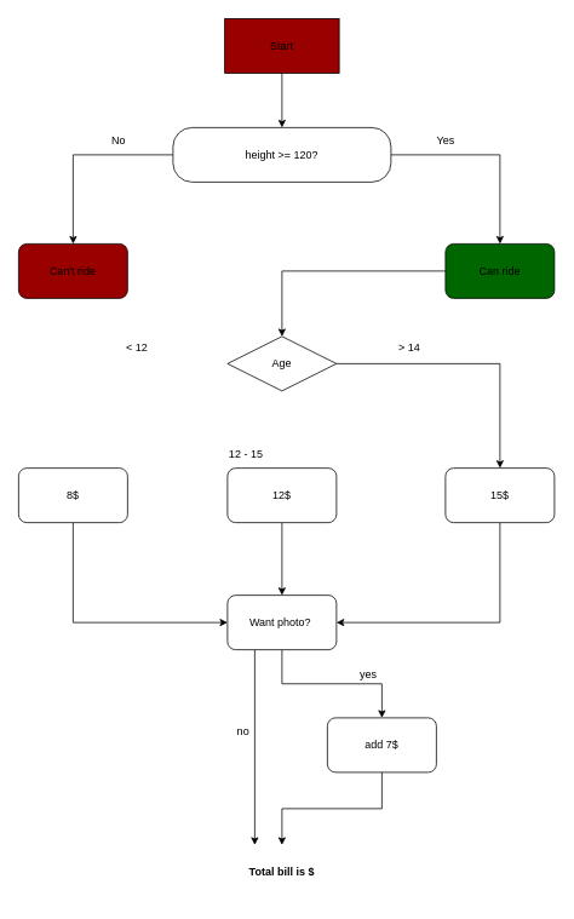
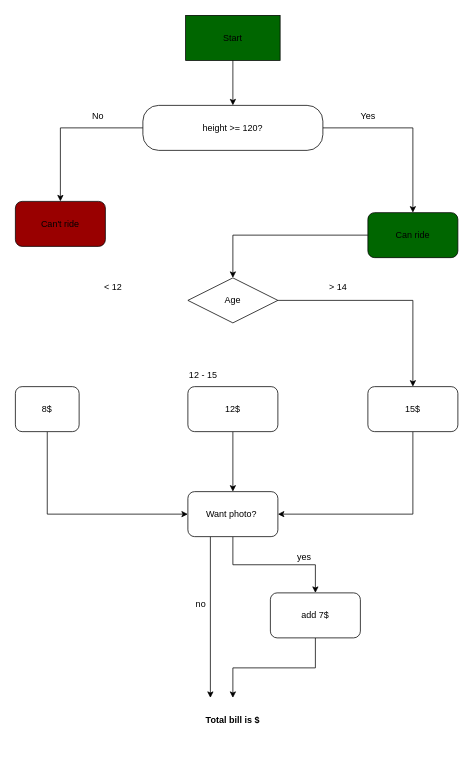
  <mxCell id="0" />
  <mxCell id="1" parent="0" />
  <mxCell id="2" style="edgeStyle=orthogonalEdgeStyle;rounded=0;orthogonalLoop=1;jettySize=auto;html=1;exitX=0;exitY=0.5;exitDx=0;exitDy=0;entryX=0.5;entryY=0;entryDx=0;entryDy=0;" parent="1" source="9" target="6" edge="1"><mxGeometry relative="1" as="geometry" /></mxCell>
  <mxCell id="3" style="edgeStyle=orthogonalEdgeStyle;rounded=0;orthogonalLoop=1;jettySize=auto;html=1;exitX=1;exitY=0.5;exitDx=0;exitDy=0;entryX=0.5;entryY=0;entryDx=0;entryDy=0;" parent="1" source="9" target="8" edge="1"><mxGeometry relative="1" as="geometry" /></mxCell>
  <mxCell id="4" style="edgeStyle=orthogonalEdgeStyle;rounded=0;orthogonalLoop=1;jettySize=auto;html=1;exitX=0.5;exitY=1;exitDx=0;exitDy=0;entryX=0.5;entryY=0;entryDx=0;entryDy=0;" parent="1" source="5" target="9" edge="1"><mxGeometry relative="1" as="geometry" /></mxCell>
- <mxCell id="5" value="Start" style="rounded=0;whiteSpace=wrap;html=1;fillColor=#990000;" parent="1" vertex="1"><mxGeometry x="247" y="20" width="126" height="60" as="geometry" /></mxCell>
+ <mxCell id="5" value="Start" style="rounded=0;whiteSpace=wrap;html=1;fillColor=#006600;" parent="1" vertex="1"><mxGeometry x="247" y="20" width="126" height="60" as="geometry" /></mxCell>
  <mxCell id="6" value="Can't ride" style="rounded=1;whiteSpace=wrap;html=1;fillColor=#990000;" parent="1" vertex="1"><mxGeometry x="20" y="268" width="120" height="60" as="geometry" /></mxCell>
  <mxCell id="7" style="edgeStyle=orthogonalEdgeStyle;rounded=0;orthogonalLoop=1;jettySize=auto;html=1;exitX=0;exitY=0.5;exitDx=0;exitDy=0;entryX=0.5;entryY=0;entryDx=0;entryDy=0;" parent="1" source="8" target="13" edge="1"><mxGeometry relative="1" as="geometry" /></mxCell>
- <mxCell id="8" value="Can ride" style="rounded=1;whiteSpace=wrap;html=1;fillColor=#006600;" parent="1" vertex="1"><mxGeometry x="490" y="268" width="120" height="60" as="geometry" /></mxCell>
+ <mxCell id="8" value="Can ride" style="rounded=1;whiteSpace=wrap;html=1;fillColor=#006600;" parent="1" vertex="1"><mxGeometry x="490" y="283" width="120" height="60" as="geometry" /></mxCell>
  <mxCell id="9" value="height &amp;gt;= 120?" style="rounded=1;whiteSpace=wrap;html=1;arcSize=35;" parent="1" vertex="1"><mxGeometry x="190" y="140" width="240" height="60" as="geometry" /></mxCell>
  <mxCell id="10" value="Yes" style="text;html=1;align=center;verticalAlign=middle;resizable=0;points=[];autosize=1;strokeColor=none;fillColor=none;" parent="1" vertex="1"><mxGeometry x="470" y="140" width="40" height="30" as="geometry" /></mxCell>
  <mxCell id="11" value="No" style="text;html=1;align=center;verticalAlign=middle;resizable=0;points=[];autosize=1;strokeColor=none;fillColor=none;" parent="1" vertex="1"><mxGeometry x="110" y="140" width="40" height="30" as="geometry" /></mxCell>
  <mxCell id="12" style="edgeStyle=orthogonalEdgeStyle;rounded=0;orthogonalLoop=1;jettySize=auto;html=1;exitX=1;exitY=0.5;exitDx=0;exitDy=0;entryX=0.5;entryY=0;entryDx=0;entryDy=0;" parent="1" source="13" target="15" edge="1"><mxGeometry relative="1" as="geometry" /></mxCell>
  <mxCell id="13" value="Age" style="rhombus;whiteSpace=wrap;html=1;" parent="1" vertex="1"><mxGeometry x="250" y="370" width="120" height="60" as="geometry" /></mxCell>
  <mxCell id="14" style="edgeStyle=orthogonalEdgeStyle;rounded=0;orthogonalLoop=1;jettySize=auto;html=1;exitX=0.5;exitY=1;exitDx=0;exitDy=0;entryX=1;entryY=0.5;entryDx=0;entryDy=0;" edge="1" parent="1" source="15" target="25"><mxGeometry relative="1" as="geometry" /></mxCell>
  <mxCell id="15" value="15$" style="rounded=1;whiteSpace=wrap;html=1;" parent="1" vertex="1"><mxGeometry x="490" y="515" width="120" height="60" as="geometry" /></mxCell>
  <mxCell id="16" style="edgeStyle=orthogonalEdgeStyle;rounded=0;orthogonalLoop=1;jettySize=auto;html=1;exitX=0.5;exitY=1;exitDx=0;exitDy=0;entryX=0;entryY=0.5;entryDx=0;entryDy=0;" edge="1" parent="1" source="17" target="25"><mxGeometry relative="1" as="geometry" /></mxCell>
- <mxCell id="17" value="8$" style="rounded=1;whiteSpace=wrap;html=1;" parent="1" vertex="1"><mxGeometry x="20" y="515" width="120" height="60" as="geometry" /></mxCell>
+ <mxCell id="17" value="8$" style="rounded=1;whiteSpace=wrap;html=1;" parent="1" vertex="1"><mxGeometry x="20" y="515" width="85" height="60" as="geometry" /></mxCell>
  <mxCell id="18" value="" style="edgeStyle=orthogonalEdgeStyle;rounded=0;orthogonalLoop=1;jettySize=auto;html=1;" edge="1" parent="1" source="19" target="25"><mxGeometry relative="1" as="geometry" /></mxCell>
  <mxCell id="19" value="12$" style="rounded=1;whiteSpace=wrap;html=1;" parent="1" vertex="1"><mxGeometry x="250" y="515" width="120" height="60" as="geometry" /></mxCell>
  <mxCell id="20" value="&amp;lt; 12" style="text;html=1;align=center;verticalAlign=middle;resizable=0;points=[];autosize=1;strokeColor=none;fillColor=none;" parent="1" vertex="1"><mxGeometry x="125" y="368" width="50" height="30" as="geometry" /></mxCell>
  <mxCell id="21" value="&amp;gt; 14" style="text;html=1;align=center;verticalAlign=middle;resizable=0;points=[];autosize=1;strokeColor=none;fillColor=none;" parent="1" vertex="1"><mxGeometry x="425" y="368" width="50" height="30" as="geometry" /></mxCell>
  <mxCell id="22" value="12 - 15" style="text;html=1;align=center;verticalAlign=middle;resizable=0;points=[];autosize=1;strokeColor=none;fillColor=none;" parent="1" vertex="1"><mxGeometry x="240" y="485" width="60" height="30" as="geometry" /></mxCell>
  <mxCell id="23" style="edgeStyle=orthogonalEdgeStyle;rounded=0;orthogonalLoop=1;jettySize=auto;html=1;exitX=0.5;exitY=1;exitDx=0;exitDy=0;entryX=0.5;entryY=0;entryDx=0;entryDy=0;" edge="1" parent="1" source="25" target="27"><mxGeometry relative="1" as="geometry" /></mxCell>
  <mxCell id="24" style="edgeStyle=orthogonalEdgeStyle;rounded=0;orthogonalLoop=1;jettySize=auto;html=1;exitX=0.25;exitY=1;exitDx=0;exitDy=0;entryX=0.25;entryY=0;entryDx=0;entryDy=0;" edge="1" parent="1" source="25" target="30"><mxGeometry relative="1" as="geometry" /></mxCell>
  <mxCell id="25" value="Want photo?&amp;nbsp;" style="whiteSpace=wrap;html=1;rounded=1;" vertex="1" parent="1"><mxGeometry x="250" y="655" width="120" height="60" as="geometry" /></mxCell>
  <mxCell id="26" value="" style="edgeStyle=orthogonalEdgeStyle;rounded=0;orthogonalLoop=1;jettySize=auto;html=1;" edge="1" parent="1" source="27" target="30"><mxGeometry relative="1" as="geometry" /></mxCell>
  <mxCell id="27" value="add 7$" style="whiteSpace=wrap;html=1;rounded=1;" vertex="1" parent="1"><mxGeometry x="360" y="790" width="120" height="60" as="geometry" /></mxCell>
  <mxCell id="28" value="no" style="text;html=1;align=center;verticalAlign=middle;resizable=0;points=[];autosize=1;strokeColor=none;fillColor=none;" vertex="1" parent="1"><mxGeometry x="247" y="790" width="40" height="30" as="geometry" /></mxCell>
  <mxCell id="29" value="yes" style="text;html=1;align=center;verticalAlign=middle;resizable=0;points=[];autosize=1;strokeColor=none;fillColor=none;" vertex="1" parent="1"><mxGeometry x="385" y="728" width="40" height="30" as="geometry" /></mxCell>
  <mxCell id="30" value="&lt;font color=&quot;#000000&quot;&gt;&lt;b&gt;Total bill is $&lt;/b&gt;&lt;/font&gt;" style="whiteSpace=wrap;html=1;rounded=1;fillColor=#FFFFFF;strokeColor=#FFFFFF;" vertex="1" parent="1"><mxGeometry x="250" y="930" width="120" height="60" as="geometry" /></mxCell>
